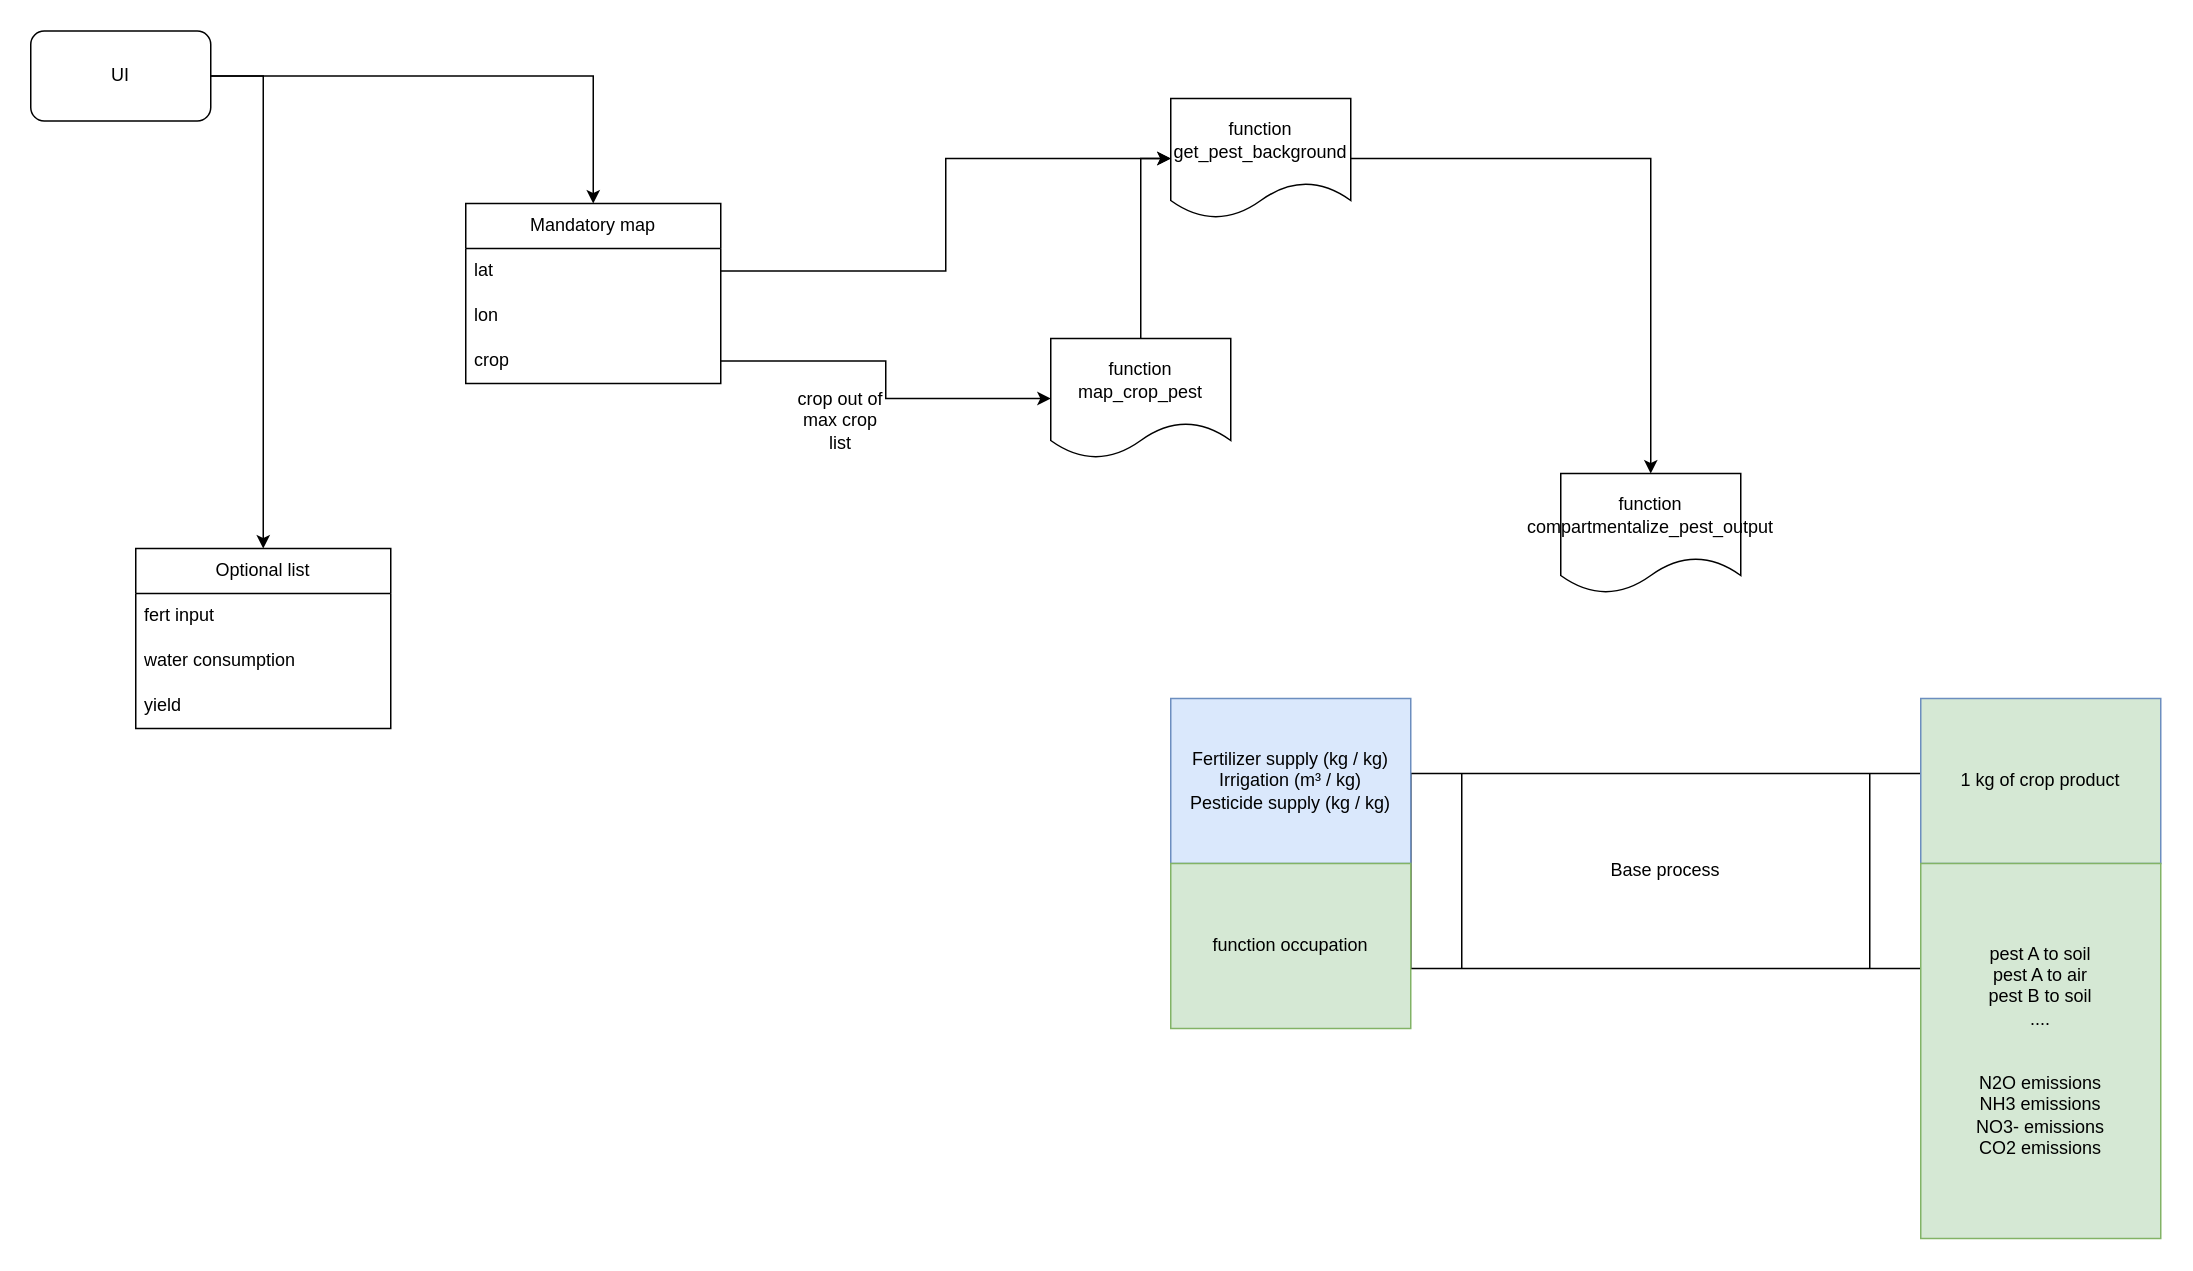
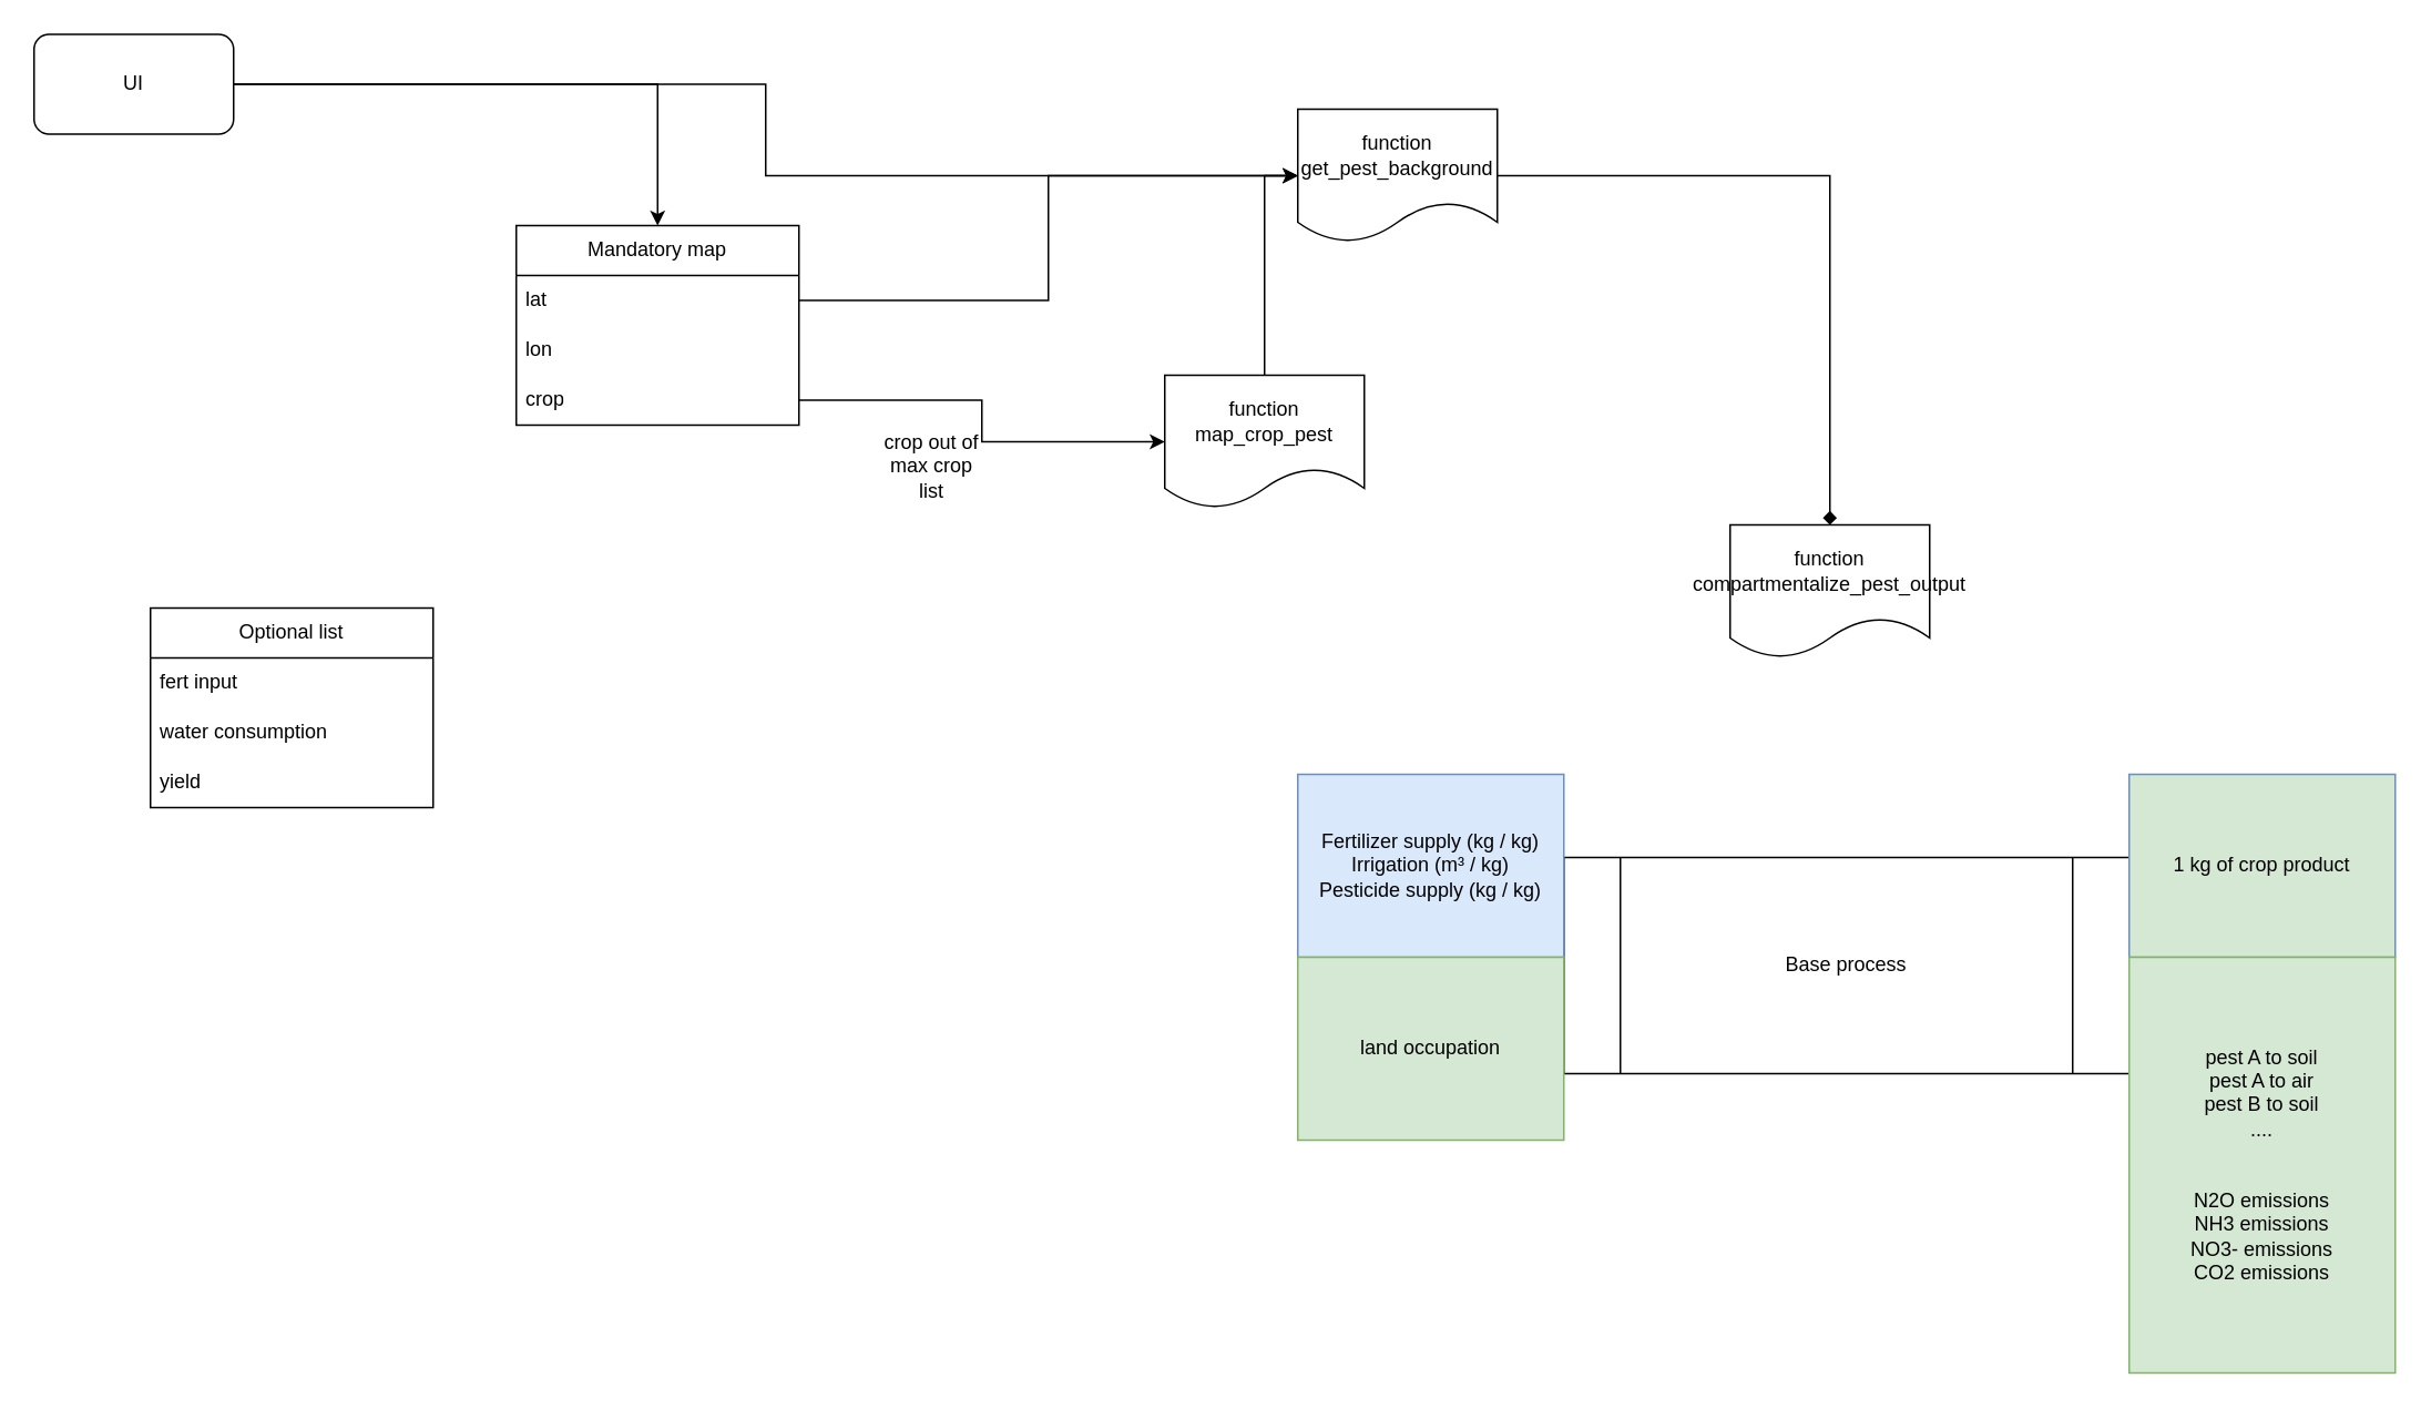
  <mxCell id="0" />
  <mxCell id="1" parent="0" />
  <mxCell id="2" value="Base process" style="shape=process;whiteSpace=wrap;html=1;backgroundOutline=1;" vertex="1" parent="1"><mxGeometry x="940" y="515" width="340" height="130" as="geometry" /></mxCell>
  <mxCell id="3" value="&lt;div&gt;Fertilizer supply (kg / kg)&lt;/div&gt;&lt;div&gt;Irrigation (m³ / kg)&lt;/div&gt;&lt;div&gt;Pesticide supply (kg / kg)&lt;br&gt;&lt;/div&gt;" style="rounded=0;whiteSpace=wrap;html=1;fillColor=#dae8fc;strokeColor=#6c8ebf;" vertex="1" parent="1"><mxGeometry x="780" y="465" width="160" height="110" as="geometry" /></mxCell>
- <mxCell id="4" value="&lt;div&gt;function occupation&lt;/div&gt;" style="rounded=0;whiteSpace=wrap;html=1;fillColor=#d5e8d4;strokeColor=#82b366;" vertex="1" parent="1"><mxGeometry x="780" y="575" width="160" height="110" as="geometry" /></mxCell>
+ <mxCell id="4" value="&lt;div&gt;land occupation&lt;/div&gt;" style="rounded=0;whiteSpace=wrap;html=1;fillColor=#d5e8d4;strokeColor=#82b366;" vertex="1" parent="1"><mxGeometry x="780" y="575" width="160" height="110" as="geometry" /></mxCell>
  <mxCell id="5" value="1 kg of crop product" style="rounded=0;whiteSpace=wrap;html=1;fillColor=#d5e8d4;strokeColor=#6c8ebf;" vertex="1" parent="1"><mxGeometry x="1280" y="465" width="160" height="110" as="geometry" /></mxCell>
  <mxCell id="6" value="&lt;div&gt;pest A to soil&lt;/div&gt;&lt;div&gt;pest A to air&lt;/div&gt;&lt;div&gt;pest B to soil&lt;/div&gt;&lt;div&gt;....&lt;/div&gt;&lt;div&gt;&lt;br&gt;&lt;/div&gt;&lt;div&gt;&lt;br&gt;&lt;/div&gt;&lt;div&gt;N2O emissions&lt;/div&gt;&lt;div&gt;NH3 emissions&lt;/div&gt;&lt;div&gt;NO3- emissions&lt;br&gt;&lt;/div&gt;&lt;div&gt;CO2 emissions&lt;/div&gt;" style="rounded=0;whiteSpace=wrap;html=1;fillColor=#d5e8d4;strokeColor=#82b366;" vertex="1" parent="1"><mxGeometry x="1280" y="575" width="160" height="250" as="geometry" /></mxCell>
  <mxCell id="7" value="Mandatory map" style="swimlane;fontStyle=0;childLayout=stackLayout;horizontal=1;startSize=30;horizontalStack=0;resizeParent=1;resizeParentMax=0;resizeLast=0;collapsible=1;marginBottom=0;whiteSpace=wrap;html=1;" vertex="1" parent="1"><mxGeometry x="310" y="135" width="170" height="120" as="geometry" /></mxCell>
  <mxCell id="8" value="lat" style="text;strokeColor=none;fillColor=none;align=left;verticalAlign=middle;spacingLeft=4;spacingRight=4;overflow=hidden;points=[[0,0.5],[1,0.5]];portConstraint=eastwest;rotatable=0;whiteSpace=wrap;html=1;" vertex="1" parent="7"><mxGeometry y="30" width="170" height="30" as="geometry" /></mxCell>
  <mxCell id="9" value="lon" style="text;strokeColor=none;fillColor=none;align=left;verticalAlign=middle;spacingLeft=4;spacingRight=4;overflow=hidden;points=[[0,0.5],[1,0.5]];portConstraint=eastwest;rotatable=0;whiteSpace=wrap;html=1;" vertex="1" parent="7"><mxGeometry y="60" width="170" height="30" as="geometry" /></mxCell>
  <mxCell id="10" value="crop" style="text;strokeColor=none;fillColor=none;align=left;verticalAlign=middle;spacingLeft=4;spacingRight=4;overflow=hidden;points=[[0,0.5],[1,0.5]];portConstraint=eastwest;rotatable=0;whiteSpace=wrap;html=1;" vertex="1" parent="7"><mxGeometry y="90" width="170" height="30" as="geometry" /></mxCell>
  <mxCell id="11" style="edgeStyle=orthogonalEdgeStyle;rounded=0;orthogonalLoop=1;jettySize=auto;html=1;entryX=0.5;entryY=0;entryDx=0;entryDy=0;" edge="1" parent="1" source="13" target="7"><mxGeometry relative="1" as="geometry" /></mxCell>
- <mxCell id="12" style="edgeStyle=orthogonalEdgeStyle;rounded=0;orthogonalLoop=1;jettySize=auto;html=1;exitX=1;exitY=0.5;exitDx=0;exitDy=0;entryX=0.5;entryY=0;entryDx=0;entryDy=0;" edge="1" parent="1" source="13" target="14"><mxGeometry relative="1" as="geometry"><mxPoint x="210" y="315" as="targetPoint" /></mxGeometry></mxCell>
+ <mxCell id="12" style="edgeStyle=orthogonalEdgeStyle;rounded=0;orthogonalLoop=1;jettySize=auto;html=1;exitX=1;exitY=0.5;exitDx=0;exitDy=0;" edge="1" parent="1" source="13" target="19"><mxGeometry relative="1" as="geometry"><mxPoint x="210" y="315" as="targetPoint" /></mxGeometry></mxCell>
  <mxCell id="13" value="UI" style="rounded=1;whiteSpace=wrap;html=1;" vertex="1" parent="1"><mxGeometry x="20" y="20" width="120" height="60" as="geometry" /></mxCell>
  <mxCell id="14" value="Optional list" style="swimlane;fontStyle=0;childLayout=stackLayout;horizontal=1;startSize=30;horizontalStack=0;resizeParent=1;resizeParentMax=0;resizeLast=0;collapsible=1;marginBottom=0;whiteSpace=wrap;html=1;" vertex="1" parent="1"><mxGeometry x="90" y="365" width="170" height="120" as="geometry" /></mxCell>
  <mxCell id="15" value="fert input" style="text;strokeColor=none;fillColor=none;align=left;verticalAlign=middle;spacingLeft=4;spacingRight=4;overflow=hidden;points=[[0,0.5],[1,0.5]];portConstraint=eastwest;rotatable=0;whiteSpace=wrap;html=1;" vertex="1" parent="14"><mxGeometry y="30" width="170" height="30" as="geometry" /></mxCell>
  <mxCell id="16" value="water consumption" style="text;strokeColor=none;fillColor=none;align=left;verticalAlign=middle;spacingLeft=4;spacingRight=4;overflow=hidden;points=[[0,0.5],[1,0.5]];portConstraint=eastwest;rotatable=0;whiteSpace=wrap;html=1;" vertex="1" parent="14"><mxGeometry y="60" width="170" height="30" as="geometry" /></mxCell>
  <mxCell id="17" value="yield" style="text;strokeColor=none;fillColor=none;align=left;verticalAlign=middle;spacingLeft=4;spacingRight=4;overflow=hidden;points=[[0,0.5],[1,0.5]];portConstraint=eastwest;rotatable=0;whiteSpace=wrap;html=1;" vertex="1" parent="14"><mxGeometry y="90" width="170" height="30" as="geometry" /></mxCell>
- <mxCell id="18" style="edgeStyle=orthogonalEdgeStyle;rounded=0;orthogonalLoop=1;jettySize=auto;html=1;entryX=0.5;entryY=0;entryDx=0;entryDy=0;" edge="1" parent="1" source="19" target="25"><mxGeometry relative="1" as="geometry"><mxPoint x="1100" y="345" as="targetPoint" /></mxGeometry></mxCell>
+ <mxCell id="18" style="edgeStyle=orthogonalEdgeStyle;rounded=0;orthogonalLoop=1;jettySize=auto;html=1;entryX=0.5;entryY=0;entryDx=0;entryDy=0;endArrow=diamond;" edge="1" parent="1" source="19" target="25"><mxGeometry relative="1" as="geometry"><mxPoint x="1100" y="345" as="targetPoint" /></mxGeometry></mxCell>
  <mxCell id="19" value="function get_pest_background" style="shape=document;whiteSpace=wrap;html=1;boundedLbl=1;fontStyle=0;startSize=30;" vertex="1" parent="1"><mxGeometry x="780" y="65" width="120" height="80" as="geometry" /></mxCell>
  <mxCell id="20" style="edgeStyle=orthogonalEdgeStyle;rounded=0;orthogonalLoop=1;jettySize=auto;html=1;exitX=1;exitY=0.5;exitDx=0;exitDy=0;entryX=0;entryY=0.5;entryDx=0;entryDy=0;" edge="1" parent="1" source="8" target="19"><mxGeometry relative="1" as="geometry" /></mxCell>
  <mxCell id="21" style="edgeStyle=orthogonalEdgeStyle;rounded=0;orthogonalLoop=1;jettySize=auto;html=1;entryX=0;entryY=0.5;entryDx=0;entryDy=0;" edge="1" parent="1" source="22" target="19"><mxGeometry relative="1" as="geometry" /></mxCell>
  <mxCell id="22" value="function map_crop_pest" style="shape=document;whiteSpace=wrap;html=1;boundedLbl=1;fontStyle=0;startSize=30;" vertex="1" parent="1"><mxGeometry x="700" y="225" width="120" height="80" as="geometry" /></mxCell>
  <mxCell id="23" style="edgeStyle=orthogonalEdgeStyle;rounded=0;orthogonalLoop=1;jettySize=auto;html=1;entryX=0;entryY=0.5;entryDx=0;entryDy=0;" edge="1" parent="1" source="10" target="22"><mxGeometry relative="1" as="geometry" /></mxCell>
  <mxCell id="24" value="crop out of max crop list" style="text;html=1;align=center;verticalAlign=middle;whiteSpace=wrap;rounded=0;" vertex="1" parent="1"><mxGeometry x="530" y="265" width="60" height="30" as="geometry" /></mxCell>
  <mxCell id="25" value="function compartmentalize_pest_output" style="shape=document;whiteSpace=wrap;html=1;boundedLbl=1;fontStyle=0;startSize=30;" vertex="1" parent="1"><mxGeometry x="1040" y="315" width="120" height="80" as="geometry" /></mxCell>
